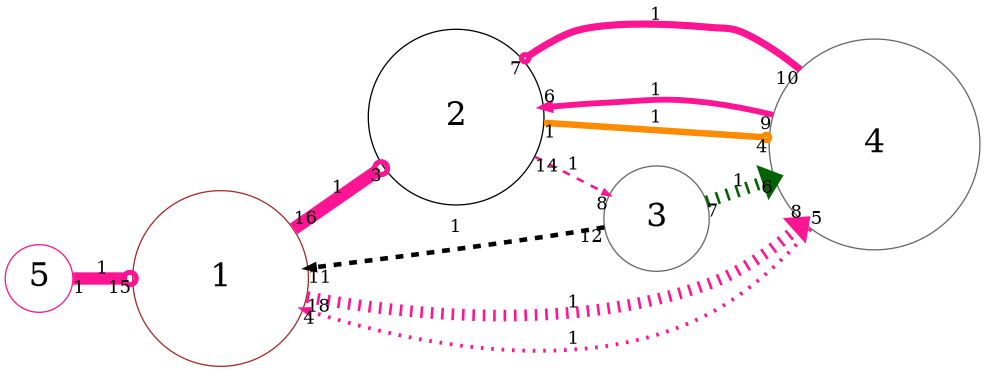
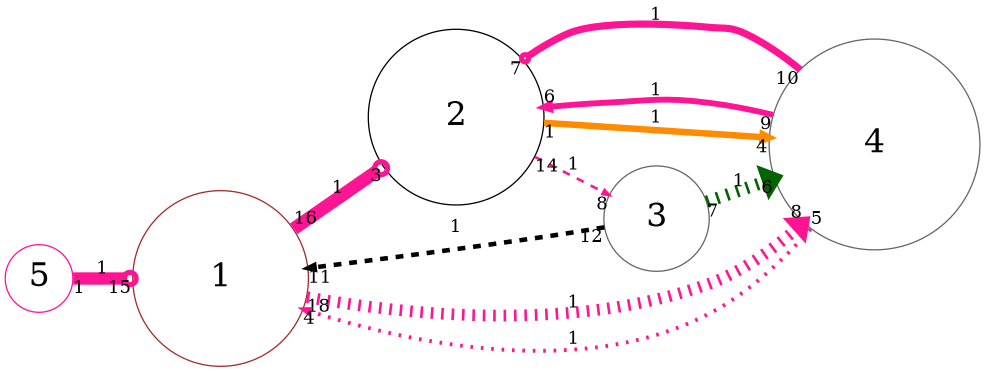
  digraph {
    rankdir=LR
    scale=1
    splines=spline
    node [color=gray40 fontsize=25 shape=circle]
    edge [arrowhead=normal arrowsize=0.5 capacity=1 color=deeppink from_pd=0 headlabel=8 penwidth=9.5 pt=2 splines=true style=bold taillabel=1 to_pd=7]
    n1 [color=brown height=1.875 label=1 width=1.875]
    n2 [color=black height=1.875 label=2 width=1.875]
    n3 [height=2.25 label=4 width=2.25]
    n4 [height=1.125 label=3 width=1.125]
    n5 [color=deeppink height=0.71693 label=5 width=0.71693]
    n1 -> n2 [arrowhead=odot from_pd=15 headlabel=3 label=1 penwidth=10.0 pt=1 taillabel=16 to_pd=2]
    n1 -> n3 [from_pd=17 label=1 penwidth=9.0 pt=3 style=dotted taillabel=18]
-   n2 -> n3 [arrowhead=odot color=darkorange headlabel=4 label=1 penwidth=5.0 pt=11 to_pd=3]
+   n2 -> n3 [color=darkorange headlabel=4 label=1 penwidth=5.0 pt=11 to_pd=3]
    n2 -> n4 [from_pd=13 label=1 penwidth=2.0 pt=17 style=dashed taillabel=14]
    n3 -> n1 [from_pd=4 headlabel=4 label=1 penwidth=3.0 pt=15 style=dotted taillabel=5 to_pd=3]
    n3 -> n2 [arrowhead=odot from_pd=9 headlabel=7 label=1 penwidth=5.5 pt=10 taillabel=10 to_pd=6]
    n3 -> n2 [from_pd=8 headlabel=6 label=1 penwidth=4.5 pt=12 taillabel=9 to_pd=5]
    n4 -> n1 [color=black from_pd=11 headlabel=11 label=1 penwidth=3.5 pt=14 style=dashed taillabel=12 to_pd=10]
    n4 -> n3 [color=darkgreen from_pd=6 headlabel=6 label=1 style=dotted taillabel=7 to_pd=5]
    n5 -> n1 [arrowhead=odot headlabel=15 label=1 to_pd=14]
  }
